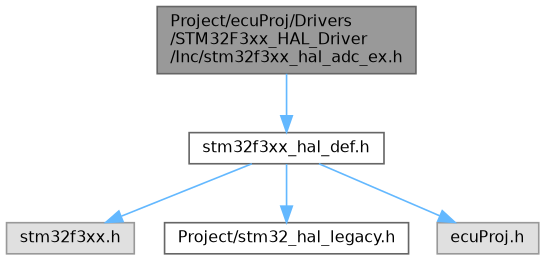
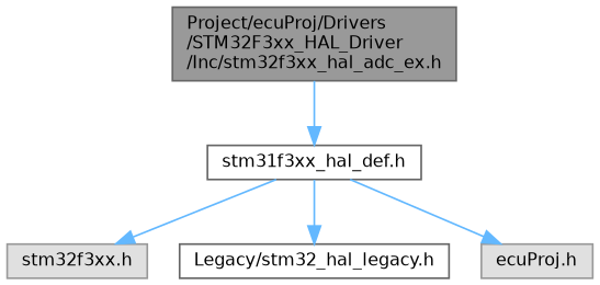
  digraph {
    node [color=grey40 fillcolor=white fontname=Helvetica fontsize=10 shape=box style=filled]
    edge [color=steelblue1 fontname=Helvetica fontsize=10 labelfontname=Helvetica labelfontsize=10 style=solid]
    n1 [color=gray40 fillcolor=grey60 fontcolor=black height=0.2 label="Project/ecuProj/Drivers\l/STM32F3xx_HAL_Driver\l/Inc/stm32f3xx_hal_adc_ex.h" width=0.4]
-   n2 [height=0.2 label="stm32f3xx_hal_def.h" width=0.4]
+   n2 [height=0.2 label="stm31f3xx_hal_def.h" width=0.4]
    n3 [color=grey60 fillcolor="#E0E0E0" height=0.2 label="stm32f3xx.h" width=0.4]
-   n4 [height=0.2 label="Project/stm32_hal_legacy.h" width=0.4]
+   n4 [height=0.2 label="Legacy/stm32_hal_legacy.h" width=0.4]
    n5 [color=grey60 fillcolor="#E0E0E0" height=0.2 label="ecuProj.h" width=0.4]
    n1 -> n2
    n2 -> n3
    n2 -> n4
    n2 -> n5
  }
